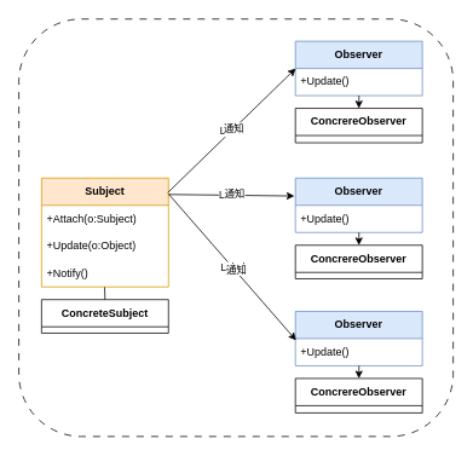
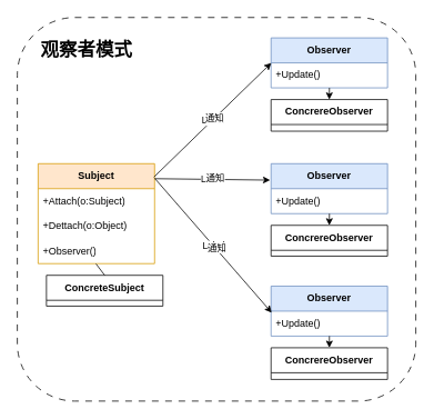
  <mxCell id="0" />
  <mxCell id="1" parent="0" />
  <mxCell id="2" value="" style="rounded=1;whiteSpace=wrap;html=1;dashed=1;dashPattern=8 8;" parent="1" vertex="1"><mxGeometry x="20" y="20.5" width="479" height="460.5" as="geometry" /></mxCell>
  <mxCell id="3" value="&lt;b&gt;Subject&lt;/b&gt;" style="swimlane;fontStyle=0;childLayout=stackLayout;horizontal=1;startSize=30;horizontalStack=0;resizeParent=1;resizeParentMax=0;resizeLast=0;collapsible=1;marginBottom=0;whiteSpace=wrap;html=1;fillColor=#ffe6cc;strokeColor=#d79b00;" parent="1" vertex="1"><mxGeometry x="45" y="196" width="140" height="120" as="geometry"><mxRectangle x="62" y="125" width="75" height="30" as="alternateBounds" /></mxGeometry></mxCell>
  <mxCell id="4" value="+Attach(o:Subject)" style="text;strokeColor=none;fillColor=none;align=left;verticalAlign=middle;spacingLeft=4;spacingRight=4;overflow=hidden;points=[[0,0.5],[1,0.5]];portConstraint=eastwest;rotatable=0;whiteSpace=wrap;html=1;" parent="3" vertex="1"><mxGeometry y="30" width="140" height="30" as="geometry" /></mxCell>
- <mxCell id="5" value="+Update(o:Object)" style="text;strokeColor=none;fillColor=none;align=left;verticalAlign=middle;spacingLeft=4;spacingRight=4;overflow=hidden;points=[[0,0.5],[1,0.5]];portConstraint=eastwest;rotatable=0;whiteSpace=wrap;html=1;" parent="3" vertex="1"><mxGeometry y="60" width="140" height="30" as="geometry" /></mxCell>
- <mxCell id="6" value="+Notify()" style="text;strokeColor=none;fillColor=none;align=left;verticalAlign=middle;spacingLeft=4;spacingRight=4;overflow=hidden;points=[[0,0.5],[1,0.5]];portConstraint=eastwest;rotatable=0;whiteSpace=wrap;html=1;" parent="3" vertex="1"><mxGeometry y="90" width="140" height="30" as="geometry" /></mxCell>
+ <mxCell id="5" value="+Dettach(o:Object)" style="text;strokeColor=none;fillColor=none;align=left;verticalAlign=middle;spacingLeft=4;spacingRight=4;overflow=hidden;points=[[0,0.5],[1,0.5]];portConstraint=eastwest;rotatable=0;whiteSpace=wrap;html=1;" parent="3" vertex="1"><mxGeometry y="60" width="140" height="30" as="geometry" /></mxCell>
+ <mxCell id="6" value="+Observer()" style="text;strokeColor=none;fillColor=none;align=left;verticalAlign=middle;spacingLeft=4;spacingRight=4;overflow=hidden;points=[[0,0.5],[1,0.5]];portConstraint=eastwest;rotatable=0;whiteSpace=wrap;html=1;" parent="3" vertex="1"><mxGeometry y="90" width="140" height="30" as="geometry" /></mxCell>
  <mxCell id="7" value="&lt;b&gt;Observer&lt;/b&gt;" style="swimlane;fontStyle=0;childLayout=stackLayout;horizontal=1;startSize=30;horizontalStack=0;resizeParent=1;resizeParentMax=0;resizeLast=0;collapsible=1;marginBottom=0;whiteSpace=wrap;html=1;fillColor=#dae8fc;strokeColor=#6c8ebf;" parent="1" vertex="1"><mxGeometry x="325" y="196" width="140" height="60" as="geometry"><mxRectangle x="342" y="125" width="88" height="30" as="alternateBounds" /></mxGeometry></mxCell>
  <mxCell id="8" value="+Update()" style="text;strokeColor=none;fillColor=none;align=left;verticalAlign=middle;spacingLeft=4;spacingRight=4;overflow=hidden;points=[[0,0.5],[1,0.5]];portConstraint=eastwest;rotatable=0;whiteSpace=wrap;html=1;" parent="7" vertex="1"><mxGeometry y="30" width="140" height="30" as="geometry" /></mxCell>
  <mxCell id="9" value="&lt;b&gt;ConcrereObserver&lt;/b&gt;" style="swimlane;fontStyle=0;childLayout=stackLayout;horizontal=1;startSize=30;horizontalStack=0;resizeParent=1;resizeParentMax=0;resizeLast=0;collapsible=1;marginBottom=0;whiteSpace=wrap;html=1;" parent="1" vertex="1"><mxGeometry x="325" y="270" width="140" height="37" as="geometry"><mxRectangle x="342" y="205" width="140" height="30" as="alternateBounds" /></mxGeometry></mxCell>
- <mxCell id="10" value="&lt;b&gt;ConcreteSubject&lt;/b&gt;" style="swimlane;fontStyle=0;childLayout=stackLayout;horizontal=1;startSize=30;horizontalStack=0;resizeParent=1;resizeParentMax=0;resizeLast=0;collapsible=1;marginBottom=0;whiteSpace=wrap;html=1;" parent="1" vertex="1"><mxGeometry x="45" y="330" width="140" height="37" as="geometry" /></mxCell>
+ <mxCell id="10" value="&lt;b&gt;ConcreteSubject&lt;/b&gt;" style="swimlane;fontStyle=0;childLayout=stackLayout;horizontal=1;startSize=30;horizontalStack=0;resizeParent=1;resizeParentMax=0;resizeLast=0;collapsible=1;marginBottom=0;whiteSpace=wrap;html=1;" parent="1" vertex="1"><mxGeometry x="55" y="330" width="140" height="37" as="geometry" /></mxCell>
  <mxCell id="11" value="" style="endArrow=classic;html=1;rounded=0;entryX=0.5;entryY=0;entryDx=0;entryDy=0;exitX=0.501;exitY=0.999;exitDx=0;exitDy=0;exitPerimeter=0;" parent="1" source="8" target="9" edge="1"><mxGeometry width="50" height="50" relative="1" as="geometry"><mxPoint x="394" y="256" as="sourcePoint" /><mxPoint x="571" y="251" as="targetPoint" /></mxGeometry></mxCell>
  <mxCell id="12" value="" style="endArrow=none;html=1;rounded=0;entryX=0.5;entryY=0;entryDx=0;entryDy=0;exitX=0.497;exitY=1.007;exitDx=0;exitDy=0;exitPerimeter=0;" parent="1" source="6" target="10" edge="1"><mxGeometry width="50" height="50" relative="1" as="geometry"><mxPoint x="157" y="316" as="sourcePoint" /><mxPoint x="157" y="420" as="targetPoint" /></mxGeometry></mxCell>
  <mxCell id="13" value="" style="endArrow=classic;html=1;rounded=0;entryX=-0.008;entryY=0.329;entryDx=0;entryDy=0;entryPerimeter=0;" parent="1" target="7" edge="1"><mxGeometry relative="1" as="geometry"><mxPoint x="185" y="214" as="sourcePoint" /><mxPoint x="324" y="214" as="targetPoint" /></mxGeometry></mxCell>
  <mxCell id="14" value="Label" style="edgeLabel;resizable=0;html=1;align=center;verticalAlign=middle;" parent="13" connectable="0" vertex="1"><mxGeometry relative="1" as="geometry" /></mxCell>
  <mxCell id="15" value="通知" style="edgeLabel;html=1;align=center;verticalAlign=middle;resizable=0;points=[];" parent="13" vertex="1" connectable="0"><mxGeometry x="0.036" y="1" relative="1" as="geometry"><mxPoint as="offset" /></mxGeometry></mxCell>
  <mxCell id="16" value="&lt;b&gt;Observer&lt;/b&gt;" style="swimlane;fontStyle=0;childLayout=stackLayout;horizontal=1;startSize=30;horizontalStack=0;resizeParent=1;resizeParentMax=0;resizeLast=0;collapsible=1;marginBottom=0;whiteSpace=wrap;html=1;fillColor=#dae8fc;strokeColor=#6c8ebf;" parent="1" vertex="1"><mxGeometry x="325" y="343" width="140" height="60" as="geometry"><mxRectangle x="342" y="125" width="88" height="30" as="alternateBounds" /></mxGeometry></mxCell>
  <mxCell id="17" value="+Update()" style="text;strokeColor=none;fillColor=none;align=left;verticalAlign=middle;spacingLeft=4;spacingRight=4;overflow=hidden;points=[[0,0.5],[1,0.5]];portConstraint=eastwest;rotatable=0;whiteSpace=wrap;html=1;" parent="16" vertex="1"><mxGeometry y="30" width="140" height="30" as="geometry" /></mxCell>
  <mxCell id="18" value="&lt;b&gt;ConcrereObserver&lt;/b&gt;" style="swimlane;fontStyle=0;childLayout=stackLayout;horizontal=1;startSize=30;horizontalStack=0;resizeParent=1;resizeParentMax=0;resizeLast=0;collapsible=1;marginBottom=0;whiteSpace=wrap;html=1;" parent="1" vertex="1"><mxGeometry x="325" y="417" width="140" height="38" as="geometry"><mxRectangle x="342" y="205" width="140" height="30" as="alternateBounds" /></mxGeometry></mxCell>
  <mxCell id="19" value="" style="endArrow=classic;html=1;rounded=0;entryX=0.5;entryY=0;entryDx=0;entryDy=0;exitX=0.501;exitY=0.999;exitDx=0;exitDy=0;exitPerimeter=0;" parent="1" source="17" target="18" edge="1"><mxGeometry width="50" height="50" relative="1" as="geometry"><mxPoint x="394" y="403" as="sourcePoint" /><mxPoint x="571" y="398" as="targetPoint" /></mxGeometry></mxCell>
  <mxCell id="20" value="" style="endArrow=classic;html=1;rounded=0;exitX=1.003;exitY=0.149;exitDx=0;exitDy=0;exitPerimeter=0;entryX=0.005;entryY=0.061;entryDx=0;entryDy=0;entryPerimeter=0;" parent="1" source="3" target="17" edge="1"><mxGeometry relative="1" as="geometry"><mxPoint x="195" y="224" as="sourcePoint" /><mxPoint x="334" y="224" as="targetPoint" /></mxGeometry></mxCell>
  <mxCell id="21" value="Label" style="edgeLabel;resizable=0;html=1;align=center;verticalAlign=middle;" parent="20" connectable="0" vertex="1"><mxGeometry relative="1" as="geometry" /></mxCell>
  <mxCell id="22" value="通知" style="edgeLabel;html=1;align=center;verticalAlign=middle;resizable=0;points=[];" parent="20" vertex="1" connectable="0"><mxGeometry x="0.036" y="1" relative="1" as="geometry"><mxPoint as="offset" /></mxGeometry></mxCell>
  <mxCell id="23" value="&lt;b&gt;Observer&lt;/b&gt;" style="swimlane;fontStyle=0;childLayout=stackLayout;horizontal=1;startSize=30;horizontalStack=0;resizeParent=1;resizeParentMax=0;resizeLast=0;collapsible=1;marginBottom=0;whiteSpace=wrap;html=1;fillColor=#dae8fc;strokeColor=#6c8ebf;" parent="1" vertex="1"><mxGeometry x="325" y="45" width="140" height="60" as="geometry"><mxRectangle x="342" y="125" width="88" height="30" as="alternateBounds" /></mxGeometry></mxCell>
  <mxCell id="24" value="+Update()" style="text;strokeColor=none;fillColor=none;align=left;verticalAlign=middle;spacingLeft=4;spacingRight=4;overflow=hidden;points=[[0,0.5],[1,0.5]];portConstraint=eastwest;rotatable=0;whiteSpace=wrap;html=1;" parent="23" vertex="1"><mxGeometry y="30" width="140" height="30" as="geometry" /></mxCell>
  <mxCell id="25" value="&lt;b&gt;ConcrereObserver&lt;/b&gt;" style="swimlane;fontStyle=0;childLayout=stackLayout;horizontal=1;startSize=30;horizontalStack=0;resizeParent=1;resizeParentMax=0;resizeLast=0;collapsible=1;marginBottom=0;whiteSpace=wrap;html=1;" parent="1" vertex="1"><mxGeometry x="325" y="119" width="140" height="38" as="geometry"><mxRectangle x="342" y="205" width="140" height="30" as="alternateBounds" /></mxGeometry></mxCell>
  <mxCell id="26" value="" style="endArrow=classic;html=1;rounded=0;entryX=0.5;entryY=0;entryDx=0;entryDy=0;exitX=0.501;exitY=0.999;exitDx=0;exitDy=0;exitPerimeter=0;" parent="1" source="24" target="25" edge="1"><mxGeometry width="50" height="50" relative="1" as="geometry"><mxPoint x="394" y="105" as="sourcePoint" /><mxPoint x="571" y="100" as="targetPoint" /></mxGeometry></mxCell>
  <mxCell id="27" value="" style="endArrow=classic;html=1;rounded=0;exitX=0.994;exitY=0.134;exitDx=0;exitDy=0;exitPerimeter=0;entryX=0.002;entryY=0.002;entryDx=0;entryDy=0;entryPerimeter=0;" parent="1" source="3" target="24" edge="1"><mxGeometry relative="1" as="geometry"><mxPoint x="195" y="224" as="sourcePoint" /><mxPoint x="336" y="385" as="targetPoint" /></mxGeometry></mxCell>
  <mxCell id="28" value="Label" style="edgeLabel;resizable=0;html=1;align=center;verticalAlign=middle;" parent="27" connectable="0" vertex="1"><mxGeometry relative="1" as="geometry" /></mxCell>
  <mxCell id="29" value="通知" style="edgeLabel;html=1;align=center;verticalAlign=middle;resizable=0;points=[];" parent="27" vertex="1" connectable="0"><mxGeometry x="0.036" y="1" relative="1" as="geometry"><mxPoint as="offset" /></mxGeometry></mxCell>
+ <mxCell id="30" value="&lt;font style=&quot;font-size: 22px;&quot;&gt;&lt;b&gt;观察者模式&lt;/b&gt;&lt;/font&gt;" style="text;html=1;strokeColor=none;fillColor=none;align=center;verticalAlign=middle;whiteSpace=wrap;rounded=0;" parent="1" vertex="1"><mxGeometry x="40" y="45" width="127" height="30" as="geometry" /></mxCell>
